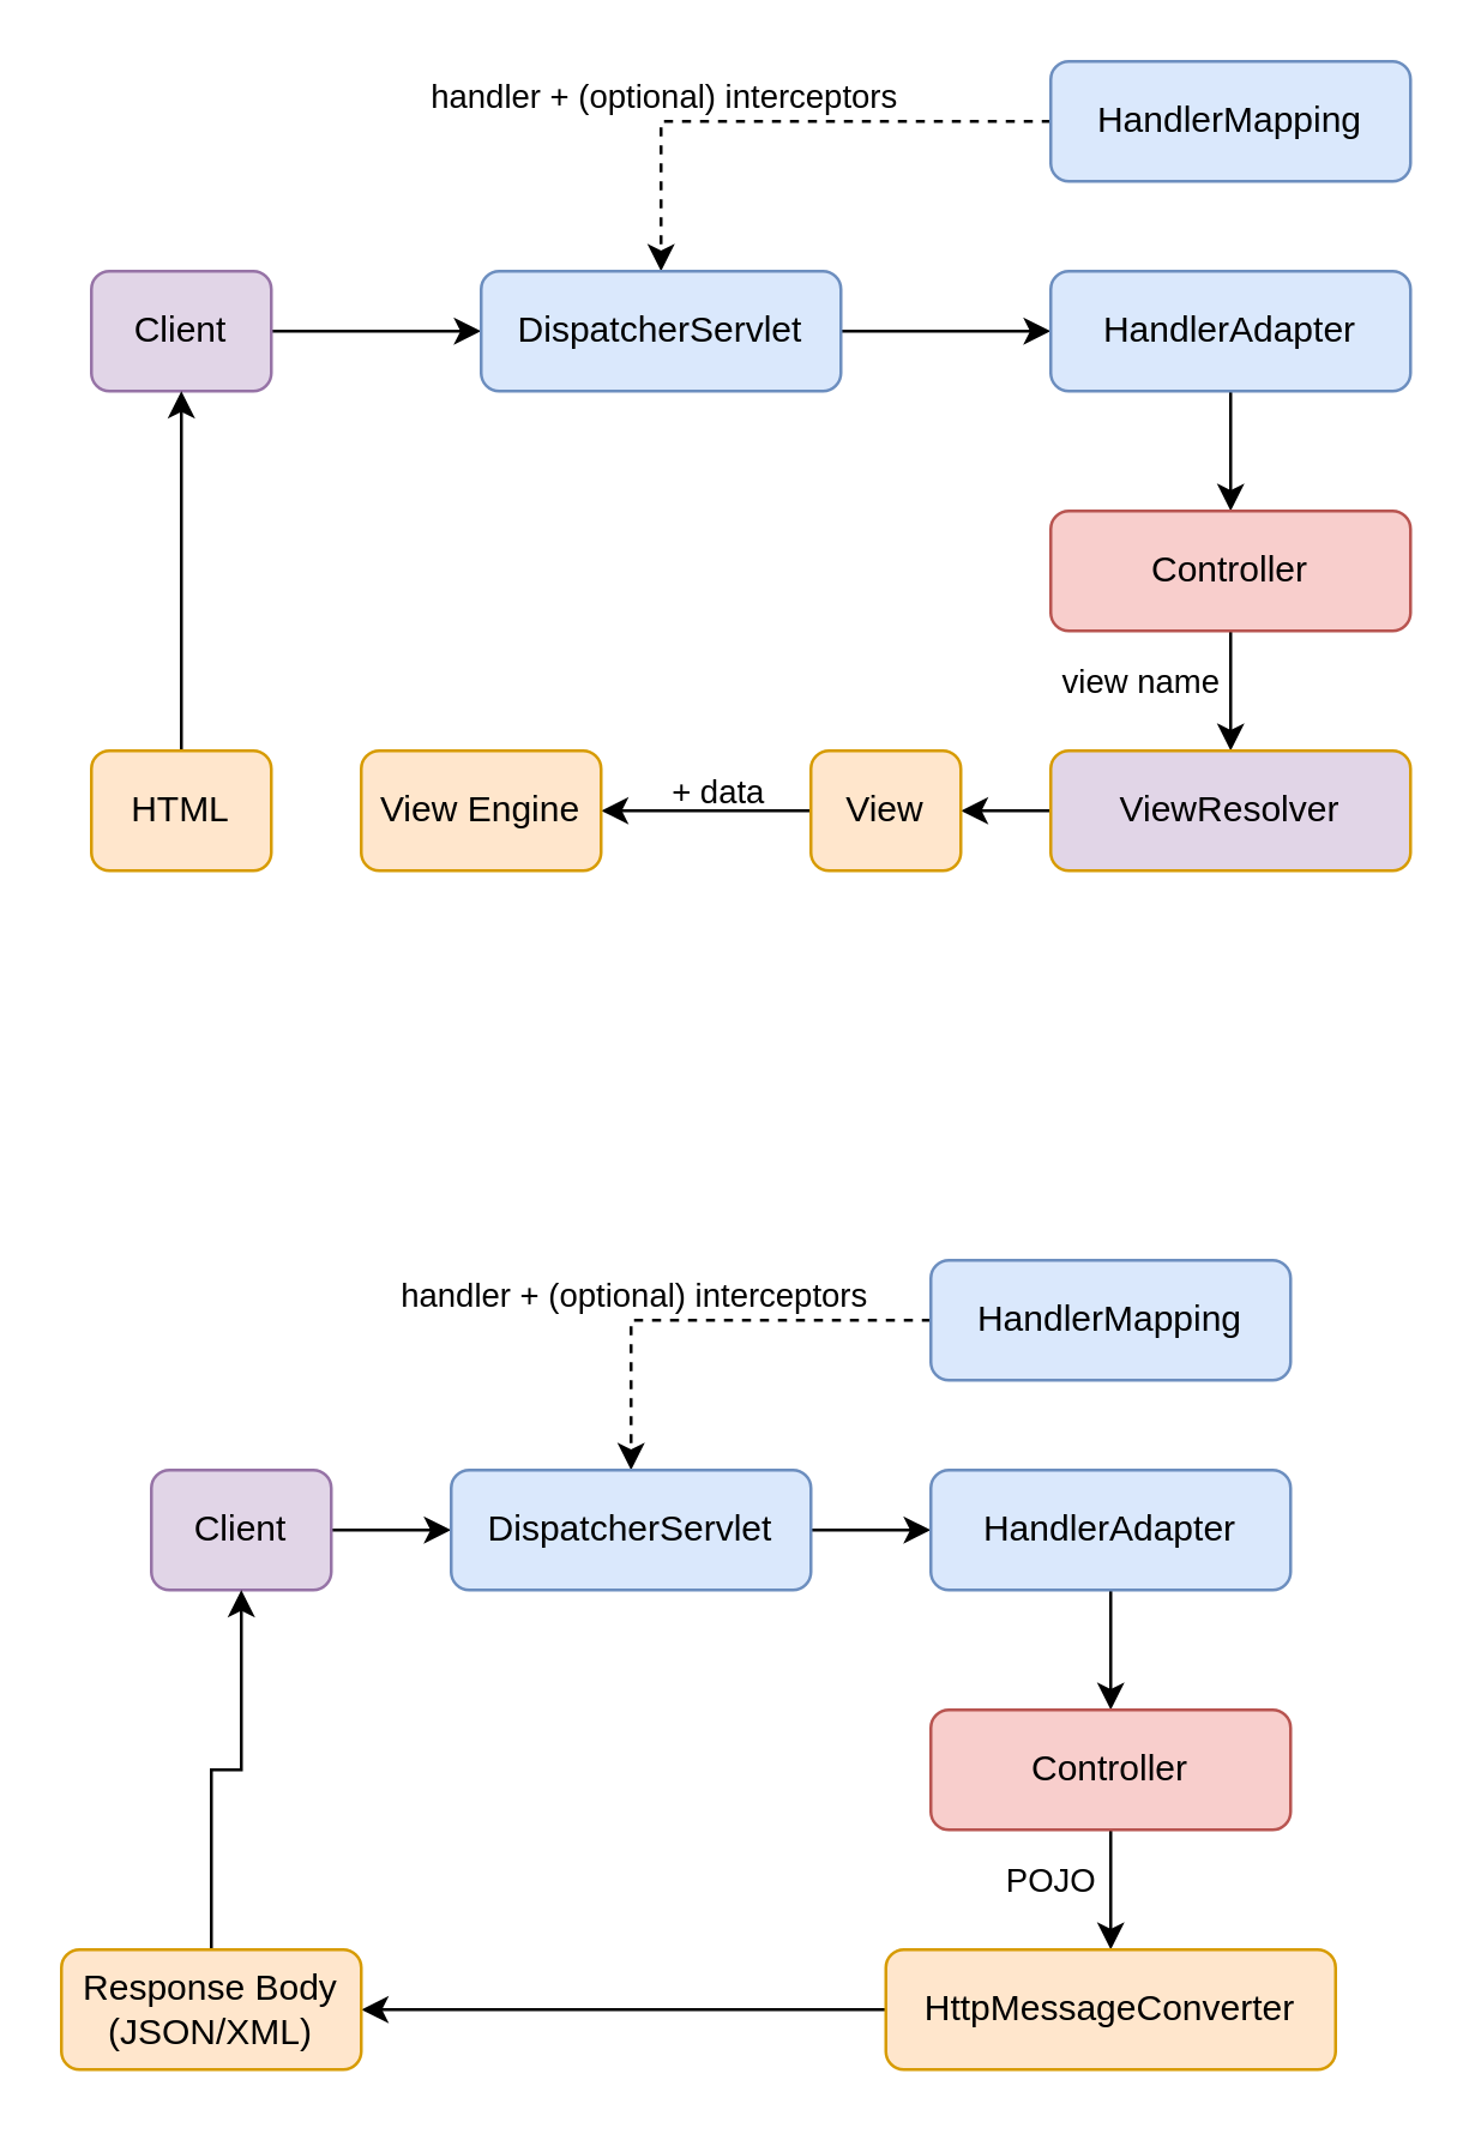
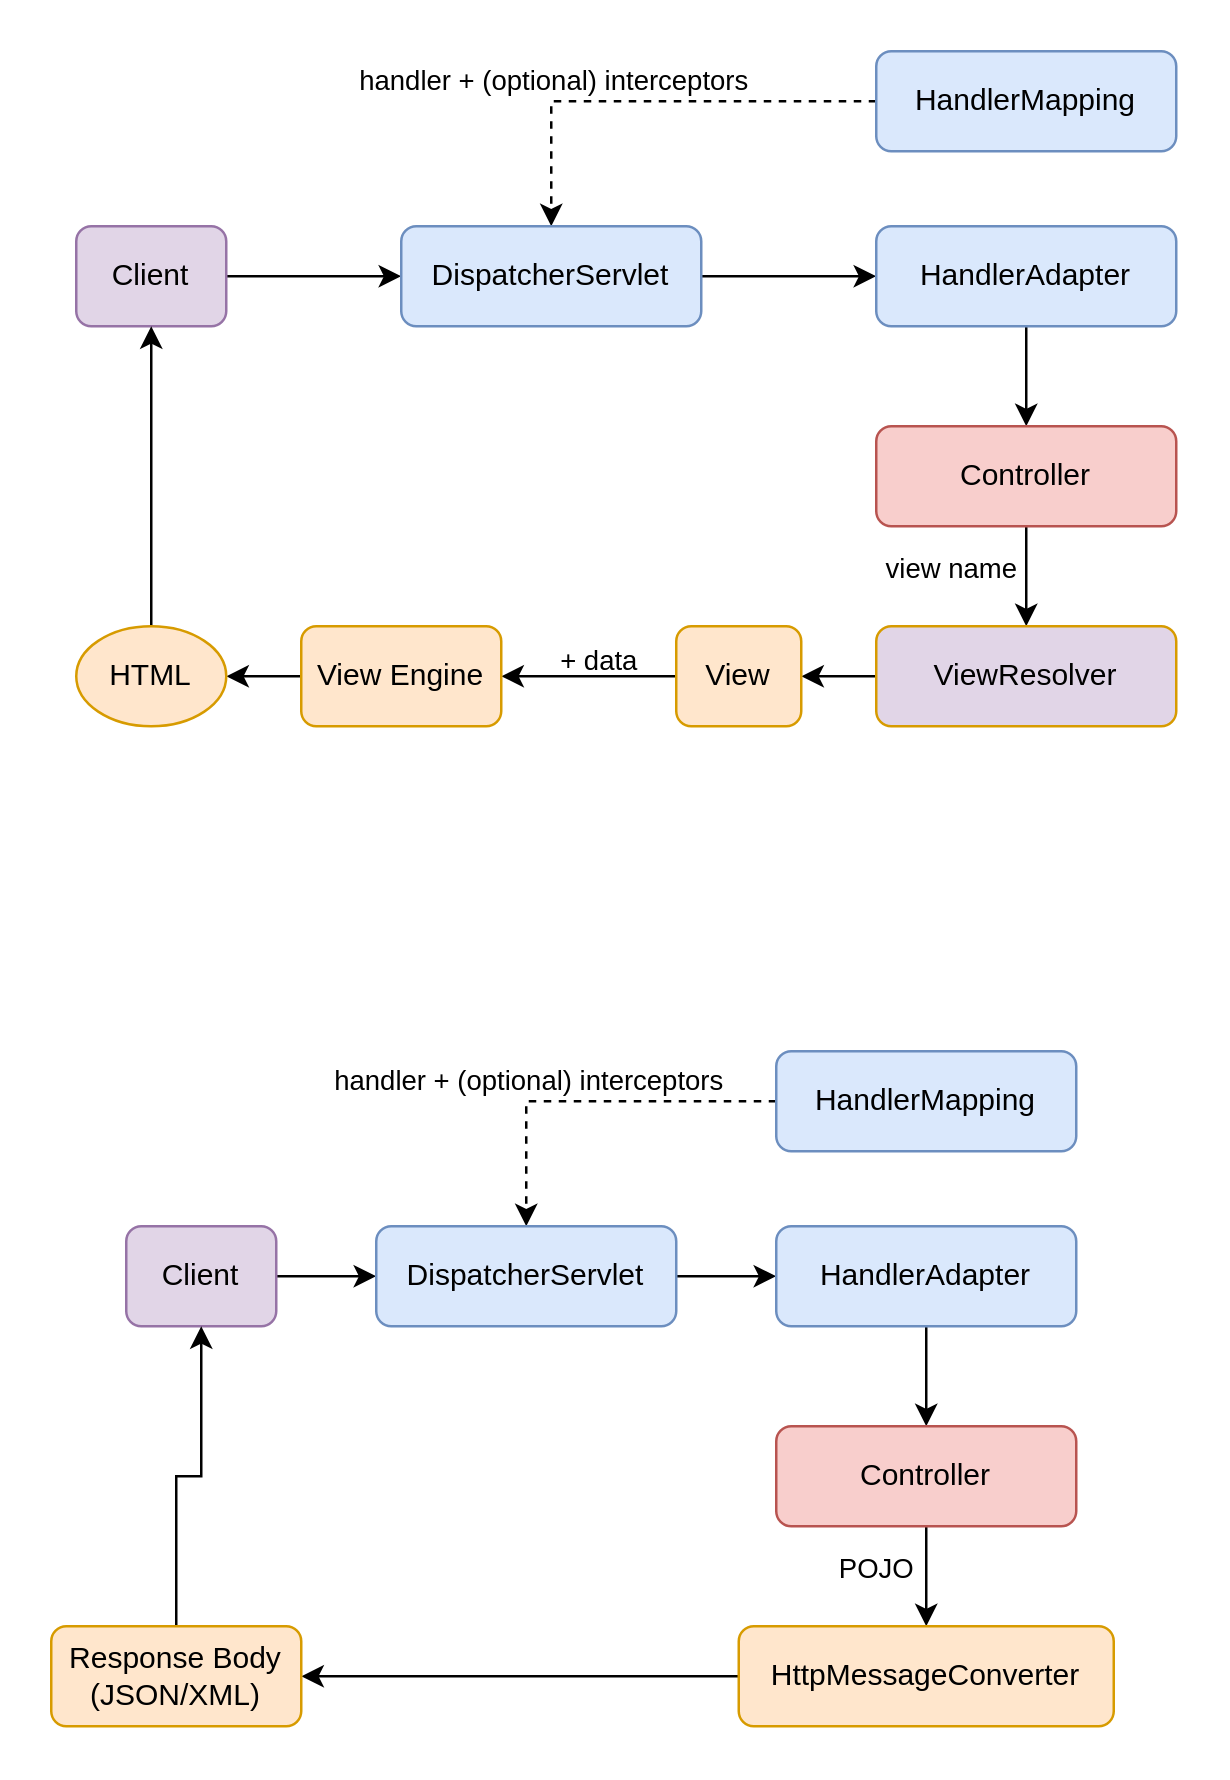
  <mxCell id="0" />
  <mxCell id="1" parent="0" />
  <mxCell id="2" style="edgeStyle=orthogonalEdgeStyle;rounded=0;orthogonalLoop=1;jettySize=auto;html=1;exitX=1;exitY=0.5;exitDx=0;exitDy=0;entryX=0;entryY=0.5;entryDx=0;entryDy=0;" edge="1" parent="1" source="3" target="7"><mxGeometry relative="1" as="geometry" /></mxCell>
  <mxCell id="3" value="Client" style="rounded=1;whiteSpace=wrap;html=1;fillColor=#e1d5e7;strokeColor=#9673a6;" vertex="1" parent="1"><mxGeometry width="60" height="40" as="geometry" x="30" y="90" /></mxCell>
  <mxCell id="4" style="edgeStyle=orthogonalEdgeStyle;rounded=0;orthogonalLoop=1;jettySize=auto;html=1;exitX=1;exitY=0.5;exitDx=0;exitDy=0;entryX=0;entryY=0.5;entryDx=0;entryDy=0;" edge="1" parent="1" source="7" target="9"><mxGeometry relative="1" as="geometry" /></mxCell>
  <mxCell id="5" style="edgeStyle=orthogonalEdgeStyle;rounded=0;orthogonalLoop=1;jettySize=auto;html=1;entryX=0.5;entryY=0;entryDx=0;entryDy=0;dashed=1;exitX=0;exitY=0.5;exitDx=0;exitDy=0;" edge="1" parent="1" source="38" target="7"><mxGeometry relative="1" as="geometry"><mxPoint x="170" y="40" as="sourcePoint" /></mxGeometry></mxCell>
  <mxCell id="6" value="handler + (optional) interceptors" style="edgeLabel;html=1;align=center;verticalAlign=middle;resizable=0;points=[];labelBackgroundColor=none;" vertex="1" connectable="0" parent="5"><mxGeometry x="-0.186" y="-1" relative="1" as="geometry"><mxPoint x="-57" y="-8" as="offset" /></mxGeometry></mxCell>
  <mxCell id="7" value="DispatcherServlet" style="rounded=1;whiteSpace=wrap;html=1;fillColor=#dae8fc;strokeColor=#6c8ebf;" vertex="1" parent="1"><mxGeometry x="160" width="120" height="40" as="geometry" y="90" /></mxCell>
  <mxCell id="8" style="edgeStyle=orthogonalEdgeStyle;rounded=0;orthogonalLoop=1;jettySize=auto;html=1;exitX=0.5;exitY=1;exitDx=0;exitDy=0;entryX=0.5;entryY=0;entryDx=0;entryDy=0;" edge="1" parent="1" source="9" target="12"><mxGeometry relative="1" as="geometry" /></mxCell>
  <mxCell id="9" value="HandlerAdapter" style="rounded=1;whiteSpace=wrap;html=1;fillColor=#dae8fc;strokeColor=#6c8ebf;" vertex="1" parent="1"><mxGeometry x="350" width="120" height="40" as="geometry" y="90" /></mxCell>
  <mxCell id="10" style="edgeStyle=orthogonalEdgeStyle;rounded=0;orthogonalLoop=1;jettySize=auto;html=1;exitX=0.5;exitY=1;exitDx=0;exitDy=0;entryX=0.5;entryY=0;entryDx=0;entryDy=0;" edge="1" parent="1" source="12" target="14"><mxGeometry relative="1" as="geometry" /></mxCell>
  <mxCell id="11" value="view name" style="edgeLabel;html=1;align=center;verticalAlign=middle;resizable=0;points=[];labelBackgroundColor=none;" vertex="1" connectable="0" parent="10"><mxGeometry x="-0.132" relative="1" as="geometry"><mxPoint x="-31" y="-1" as="offset" /></mxGeometry></mxCell>
  <mxCell id="12" value="Controller" style="rounded=1;whiteSpace=wrap;html=1;fillColor=#f8cecc;strokeColor=#b85450;" vertex="1" parent="1"><mxGeometry x="350" y="170" width="120" height="40" as="geometry" /></mxCell>
  <mxCell id="13" style="edgeStyle=orthogonalEdgeStyle;rounded=0;orthogonalLoop=1;jettySize=auto;html=1;exitX=0;exitY=0.5;exitDx=0;exitDy=0;entryX=1;entryY=0.5;entryDx=0;entryDy=0;" edge="1" parent="1" source="14" target="17"><mxGeometry relative="1" as="geometry" /></mxCell>
  <mxCell id="14" value="ViewResolver" style="rounded=1;whiteSpace=wrap;html=1;fillColor=#e1d5e7;strokeColor=#d79b00;" vertex="1" parent="1"><mxGeometry x="350" y="250" width="120" height="40" as="geometry" /></mxCell>
  <mxCell id="15" style="edgeStyle=orthogonalEdgeStyle;rounded=0;orthogonalLoop=1;jettySize=auto;html=1;exitX=0;exitY=0.5;exitDx=0;exitDy=0;entryX=1;entryY=0.5;entryDx=0;entryDy=0;" edge="1" parent="1" source="17" target="19"><mxGeometry relative="1" as="geometry" /></mxCell>
  <mxCell id="16" value="+ data" style="edgeLabel;html=1;align=center;verticalAlign=middle;resizable=0;points=[];labelBackgroundColor=none;" vertex="1" connectable="0" parent="15"><mxGeometry x="-0.08" y="-1" relative="1" as="geometry"><mxPoint y="-6" as="offset" /></mxGeometry></mxCell>
  <mxCell id="17" value="View" style="rounded=1;whiteSpace=wrap;html=1;fillColor=#ffe6cc;strokeColor=#d79b00;" vertex="1" parent="1"><mxGeometry x="270" y="250" width="50" height="40" as="geometry" /></mxCell>
+ <mxCell id="18" style="edgeStyle=orthogonalEdgeStyle;rounded=0;orthogonalLoop=1;jettySize=auto;html=1;exitX=0;exitY=0.5;exitDx=0;exitDy=0;entryX=1;entryY=0.5;entryDx=0;entryDy=0;" edge="1" parent="1" source="19" target="21"><mxGeometry relative="1" as="geometry" /></mxCell>
  <mxCell id="19" value="View Engine" style="rounded=1;whiteSpace=wrap;html=1;fillColor=#ffe6cc;strokeColor=#d79b00;" vertex="1" parent="1"><mxGeometry x="120" y="250" width="80" height="40" as="geometry" /></mxCell>
  <mxCell id="20" style="edgeStyle=orthogonalEdgeStyle;rounded=0;orthogonalLoop=1;jettySize=auto;html=1;exitX=0.5;exitY=0;exitDx=0;exitDy=0;" edge="1" parent="1" source="21" target="3"><mxGeometry relative="1" as="geometry" /></mxCell>
- <mxCell id="21" value="HTML" style="rounded=1;whiteSpace=wrap;html=1;fillColor=#ffe6cc;strokeColor=#d79b00;" vertex="1" parent="1"><mxGeometry y="250" width="60" height="40" as="geometry" x="30" /></mxCell>
+ <mxCell id="21" value="HTML" style="ellipse;whiteSpace=wrap;html=1;fillColor=#ffe6cc;strokeColor=#d79b00;" vertex="1" parent="1"><mxGeometry y="250" width="60" height="40" as="geometry" x="30" /></mxCell>
  <mxCell id="22" style="edgeStyle=orthogonalEdgeStyle;rounded=0;orthogonalLoop=1;jettySize=auto;html=1;exitX=1;exitY=0.5;exitDx=0;exitDy=0;entryX=0;entryY=0.5;entryDx=0;entryDy=0;" edge="1" source="23" target="27" parent="1"><mxGeometry relative="1" as="geometry" /></mxCell>
  <mxCell id="23" value="Client" style="rounded=1;whiteSpace=wrap;html=1;fillColor=#e1d5e7;strokeColor=#9673a6;" vertex="1" parent="1"><mxGeometry x="50" y="490" width="60" height="40" as="geometry" /></mxCell>
  <mxCell id="24" style="rounded=0;orthogonalLoop=1;jettySize=auto;html=1;entryX=0.5;entryY=0;entryDx=0;entryDy=0;edgeStyle=orthogonalEdgeStyle;dashed=1;exitX=0;exitY=0.5;exitDx=0;exitDy=0;" edge="1" source="29" target="27" parent="1"><mxGeometry relative="1" as="geometry"><mxPoint x="190" y="460" as="sourcePoint" /></mxGeometry></mxCell>
  <mxCell id="25" value="handler + (optional) interceptors" style="edgeLabel;html=1;align=center;verticalAlign=middle;resizable=0;points=[];labelBackgroundColor=none;" vertex="1" connectable="0" parent="24"><mxGeometry x="-0.29" y="-3" relative="1" as="geometry"><mxPoint x="-47" y="-6" as="offset" /></mxGeometry></mxCell>
  <mxCell id="26" style="edgeStyle=orthogonalEdgeStyle;rounded=0;orthogonalLoop=1;jettySize=auto;html=1;exitX=1;exitY=0.5;exitDx=0;exitDy=0;entryX=0;entryY=0.5;entryDx=0;entryDy=0;" edge="1" parent="1" source="27" target="37"><mxGeometry relative="1" as="geometry" /></mxCell>
  <mxCell id="27" value="DispatcherServlet" style="rounded=1;whiteSpace=wrap;html=1;fillColor=#dae8fc;strokeColor=#6c8ebf;" vertex="1" parent="1"><mxGeometry x="150" y="490" width="120" height="40" as="geometry" /></mxCell>
  <mxCell id="28" style="edgeStyle=orthogonalEdgeStyle;rounded=0;orthogonalLoop=1;jettySize=auto;html=1;exitX=0.5;exitY=1;exitDx=0;exitDy=0;entryX=0.5;entryY=0;entryDx=0;entryDy=0;" edge="1" source="37" target="32" parent="1"><mxGeometry relative="1" as="geometry" /></mxCell>
  <mxCell id="29" value="HandlerMapping" style="rounded=1;whiteSpace=wrap;html=1;fillColor=#dae8fc;strokeColor=#6c8ebf;" vertex="1" parent="1"><mxGeometry x="310" y="420" width="120" height="40" as="geometry" /></mxCell>
  <mxCell id="30" style="edgeStyle=orthogonalEdgeStyle;rounded=0;orthogonalLoop=1;jettySize=auto;html=1;exitX=0.5;exitY=1;exitDx=0;exitDy=0;entryX=0.5;entryY=0;entryDx=0;entryDy=0;" edge="1" source="32" target="34" parent="1"><mxGeometry relative="1" as="geometry" /></mxCell>
  <mxCell id="31" value="POJO" style="edgeLabel;html=1;align=center;verticalAlign=middle;resizable=0;points=[];labelBackgroundColor=none;" vertex="1" connectable="0" parent="30"><mxGeometry x="-0.132" relative="1" as="geometry"><mxPoint x="-21" y="-1" as="offset" /></mxGeometry></mxCell>
  <mxCell id="32" value="Controller" style="rounded=1;whiteSpace=wrap;html=1;fillColor=#f8cecc;strokeColor=#b85450;" vertex="1" parent="1"><mxGeometry x="310" y="570" width="120" height="40" as="geometry" /></mxCell>
  <mxCell id="33" style="edgeStyle=orthogonalEdgeStyle;rounded=0;orthogonalLoop=1;jettySize=auto;html=1;exitX=0;exitY=0.5;exitDx=0;exitDy=0;" edge="1" source="34" target="36" parent="1"><mxGeometry relative="1" as="geometry"><mxPoint x="280" y="670" as="targetPoint" /></mxGeometry></mxCell>
  <mxCell id="34" value="HttpMessageConverter" style="rounded=1;whiteSpace=wrap;html=1;fillColor=#ffe6cc;strokeColor=#d79b00;" vertex="1" parent="1"><mxGeometry x="295" y="650" width="150" height="40" as="geometry" /></mxCell>
  <mxCell id="35" style="edgeStyle=orthogonalEdgeStyle;rounded=0;orthogonalLoop=1;jettySize=auto;html=1;exitX=0.5;exitY=0;exitDx=0;exitDy=0;" edge="1" source="36" target="23" parent="1"><mxGeometry relative="1" as="geometry" /></mxCell>
  <mxCell id="36" value="Response Body (JSON/XML)" style="rounded=1;whiteSpace=wrap;html=1;fillColor=#ffe6cc;strokeColor=#d79b00;" vertex="1" parent="1"><mxGeometry x="20" y="650" width="100" height="40" as="geometry" /></mxCell>
  <mxCell id="37" value="HandlerAdapter" style="rounded=1;whiteSpace=wrap;html=1;fillColor=#dae8fc;strokeColor=#6c8ebf;" vertex="1" parent="1"><mxGeometry x="310" y="490" width="120" height="40" as="geometry" /></mxCell>
  <mxCell id="38" value="HandlerMapping" style="rounded=1;whiteSpace=wrap;html=1;fillColor=#dae8fc;strokeColor=#6c8ebf;" vertex="1" parent="1"><mxGeometry x="350" y="20" width="120" height="40" as="geometry" /></mxCell>
